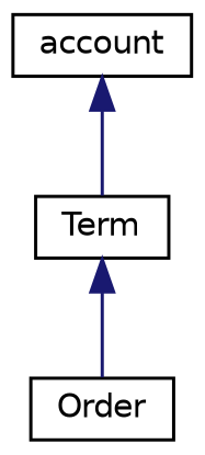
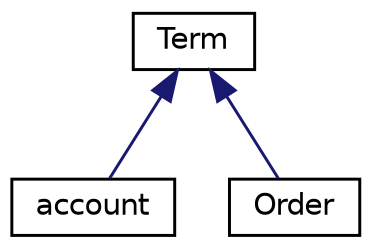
  digraph {
    rankdir=TB
    node [color=black fillcolor=white fontname=Helvetica fontsize=10 shape=record style=filled]
    edge [color=midnightblue dir=back fontname=Helvetica fontsize=10 labelfontname=Helvetica labelfontsize=10 style=solid]
    n1 [height=0.2 label=account width=0.4]
    n2 [height=0.2 label=Term width=0.4]
    n3 [height=0.2 label=Order width=0.4]
-   n1 -> n2
+   n2 -> n1
    n2 -> n3
  }
